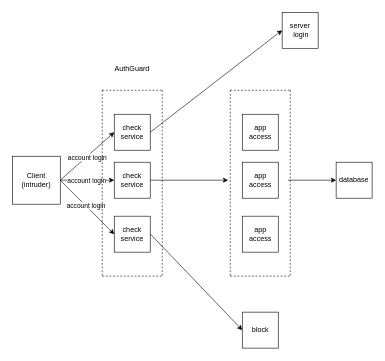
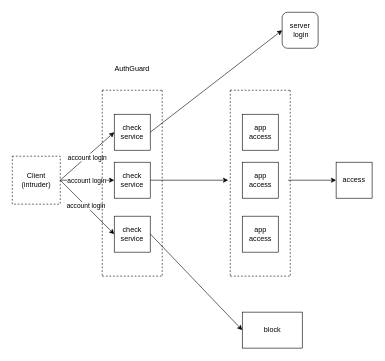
  <mxCell id="0" />
  <mxCell id="1" parent="0" />
- <mxCell id="2" value="Client&lt;br&gt;(intruder)" style="whiteSpace=wrap;html=1;aspect=fixed;" parent="1" vertex="1"><mxGeometry x="20" y="260" width="80" height="80" as="geometry" /></mxCell>
+ <mxCell id="2" value="Client&lt;br&gt;(intruder)" style="whiteSpace=wrap;html=1;aspect=fixed;dashed=1;" parent="1" vertex="1"><mxGeometry x="20" y="260" width="80" height="80" as="geometry" /></mxCell>
  <mxCell id="3" value="" style="endArrow=classic;html=1;rounded=0;exitX=1;exitY=0.5;exitDx=0;exitDy=0;entryX=0;entryY=0.5;entryDx=0;entryDy=0;" parent="1" source="2" target="7" edge="1"><mxGeometry width="50" height="50" relative="1" as="geometry"><mxPoint x="360" y="370" as="sourcePoint" /><mxPoint x="180" y="220" as="targetPoint" /><Array as="points" /></mxGeometry></mxCell>
  <mxCell id="4" value="account login" style="edgeLabel;html=1;align=center;verticalAlign=middle;resizable=0;points=[];" parent="3" vertex="1" connectable="0"><mxGeometry x="-0.037" y="-1" relative="1" as="geometry"><mxPoint y="-1" as="offset" /></mxGeometry></mxCell>
  <mxCell id="5" value="" style="endArrow=classic;html=1;rounded=0;exitX=1;exitY=0.5;exitDx=0;exitDy=0;entryX=0;entryY=0.5;entryDx=0;entryDy=0;" parent="1" source="12" target="8" edge="1"><mxGeometry width="50" height="50" relative="1" as="geometry"><mxPoint x="240" y="190" as="sourcePoint" /><mxPoint x="340" y="210" as="targetPoint" /><Array as="points" /></mxGeometry></mxCell>
  <mxCell id="6" value="" style="endArrow=classic;html=1;rounded=0;exitX=1;exitY=0.5;exitDx=0;exitDy=0;entryX=0;entryY=0.5;entryDx=0;entryDy=0;" parent="1" target="9" edge="1"><mxGeometry width="50" height="50" relative="1" as="geometry"><mxPoint x="480" y="300" as="sourcePoint" /><mxPoint x="570" y="360" as="targetPoint" /><Array as="points" /></mxGeometry></mxCell>
  <mxCell id="7" value="check service" style="whiteSpace=wrap;html=1;aspect=fixed;" parent="1" vertex="1"><mxGeometry x="190" y="270" width="60" height="60" as="geometry" /></mxCell>
- <mxCell id="8" value="server&lt;div&gt;&amp;nbsp;login&lt;/div&gt;" style="whiteSpace=wrap;html=1;aspect=fixed;" parent="1" vertex="1"><mxGeometry x="470" y="20" width="60" height="60" as="geometry" /></mxCell>
- <mxCell id="9" value="database" style="whiteSpace=wrap;html=1;aspect=fixed;" parent="1" vertex="1"><mxGeometry x="560" y="270" width="60" height="60" as="geometry" /></mxCell>
+ <mxCell id="8" value="server&lt;div&gt;&amp;nbsp;login&lt;/div&gt;" style="whiteSpace=wrap;html=1;aspect=fixed;rounded=1;" parent="1" vertex="1"><mxGeometry x="470" y="20" width="60" height="60" as="geometry" /></mxCell>
+ <mxCell id="9" value="access" style="whiteSpace=wrap;html=1;aspect=fixed;" parent="1" vertex="1"><mxGeometry x="560" y="270" width="60" height="60" as="geometry" /></mxCell>
  <mxCell id="10" value="" style="endArrow=classic;html=1;rounded=0;exitX=1;exitY=0.5;exitDx=0;exitDy=0;entryX=0;entryY=0.5;entryDx=0;entryDy=0;" parent="1" source="2" target="12" edge="1"><mxGeometry width="50" height="50" relative="1" as="geometry"><mxPoint x="105" y="220" as="sourcePoint" /><mxPoint x="195" y="220" as="targetPoint" /><Array as="points" /></mxGeometry></mxCell>
  <mxCell id="11" value="account login" style="edgeLabel;html=1;align=center;verticalAlign=middle;resizable=0;points=[];" parent="10" vertex="1" connectable="0"><mxGeometry x="-0.037" y="-1" relative="1" as="geometry"><mxPoint y="-1" as="offset" /></mxGeometry></mxCell>
  <mxCell id="12" value="check service" style="whiteSpace=wrap;html=1;aspect=fixed;" parent="1" vertex="1"><mxGeometry x="190" y="190" width="60" height="60" as="geometry" /></mxCell>
  <mxCell id="13" value="" style="endArrow=classic;html=1;rounded=0;exitX=1;exitY=0.5;exitDx=0;exitDy=0;entryX=0;entryY=0.5;entryDx=0;entryDy=0;" parent="1" source="2" target="15" edge="1"><mxGeometry width="50" height="50" relative="1" as="geometry"><mxPoint x="100" y="390" as="sourcePoint" /><mxPoint x="180" y="310" as="targetPoint" /><Array as="points" /></mxGeometry></mxCell>
  <mxCell id="14" value="account login" style="edgeLabel;html=1;align=center;verticalAlign=middle;resizable=0;points=[];" parent="13" vertex="1" connectable="0"><mxGeometry x="-0.037" y="-1" relative="1" as="geometry"><mxPoint y="-1" as="offset" /></mxGeometry></mxCell>
  <mxCell id="15" value="check service" style="whiteSpace=wrap;html=1;aspect=fixed;" parent="1" vertex="1"><mxGeometry x="190" y="360" width="60" height="60" as="geometry" /></mxCell>
  <mxCell id="16" value="" style="endArrow=classic;html=1;rounded=0;exitX=1;exitY=0.5;exitDx=0;exitDy=0;entryX=0;entryY=0.5;entryDx=0;entryDy=0;" parent="1" source="7" edge="1"><mxGeometry width="50" height="50" relative="1" as="geometry"><mxPoint x="250" y="300" as="sourcePoint" /><mxPoint x="380" y="300" as="targetPoint" /><Array as="points" /></mxGeometry></mxCell>
- <mxCell id="17" value="block" style="whiteSpace=wrap;html=1;aspect=fixed;" parent="1" vertex="1"><mxGeometry x="403.5" y="520" width="60" height="60" as="geometry" /></mxCell>
+ <mxCell id="17" value="block" style="whiteSpace=wrap;html=1;aspect=fixed;" parent="1" vertex="1"><mxGeometry x="403.5" y="520" width="100" height="60" as="geometry" /></mxCell>
  <mxCell id="18" value="" style="endArrow=none;dashed=1;html=1;rounded=0;" parent="1" edge="1"><mxGeometry width="50" height="50" relative="1" as="geometry"><mxPoint x="170" y="150" as="sourcePoint" /><mxPoint x="270" y="150" as="targetPoint" /></mxGeometry></mxCell>
  <mxCell id="19" value="" style="endArrow=none;dashed=1;html=1;rounded=0;" parent="1" edge="1"><mxGeometry width="50" height="50" relative="1" as="geometry"><mxPoint x="170" y="460" as="sourcePoint" /><mxPoint x="270" y="460" as="targetPoint" /></mxGeometry></mxCell>
  <mxCell id="20" value="" style="endArrow=none;dashed=1;html=1;rounded=0;" parent="1" edge="1"><mxGeometry width="50" height="50" relative="1" as="geometry"><mxPoint x="270" y="150" as="sourcePoint" /><mxPoint x="270" y="460" as="targetPoint" /></mxGeometry></mxCell>
  <mxCell id="21" value="" style="endArrow=none;dashed=1;html=1;rounded=0;" parent="1" edge="1"><mxGeometry width="50" height="50" relative="1" as="geometry"><mxPoint x="170" y="150" as="sourcePoint" /><mxPoint x="170" y="460" as="targetPoint" /></mxGeometry></mxCell>
  <mxCell id="22" value="app access" style="whiteSpace=wrap;html=1;aspect=fixed;" parent="1" vertex="1"><mxGeometry x="403.5" y="270" width="60" height="60" as="geometry" /></mxCell>
  <mxCell id="23" value="app access" style="whiteSpace=wrap;html=1;aspect=fixed;" parent="1" vertex="1"><mxGeometry x="403.5" y="190" width="60" height="60" as="geometry" /></mxCell>
  <mxCell id="24" value="app access" style="whiteSpace=wrap;html=1;aspect=fixed;" parent="1" vertex="1"><mxGeometry x="403.5" y="360" width="60" height="60" as="geometry" /></mxCell>
  <mxCell id="25" value="" style="endArrow=none;dashed=1;html=1;rounded=0;" parent="1" edge="1"><mxGeometry width="50" height="50" relative="1" as="geometry"><mxPoint x="383.5" y="150" as="sourcePoint" /><mxPoint x="483.5" y="150" as="targetPoint" /></mxGeometry></mxCell>
  <mxCell id="26" value="" style="endArrow=none;dashed=1;html=1;rounded=0;" parent="1" edge="1"><mxGeometry width="50" height="50" relative="1" as="geometry"><mxPoint x="383.5" y="460" as="sourcePoint" /><mxPoint x="483.5" y="460" as="targetPoint" /></mxGeometry></mxCell>
  <mxCell id="27" value="" style="endArrow=none;dashed=1;html=1;rounded=0;" parent="1" edge="1"><mxGeometry width="50" height="50" relative="1" as="geometry"><mxPoint x="483.5" y="150" as="sourcePoint" /><mxPoint x="483.5" y="460" as="targetPoint" /></mxGeometry></mxCell>
  <mxCell id="28" value="" style="endArrow=none;dashed=1;html=1;rounded=0;" parent="1" edge="1"><mxGeometry width="50" height="50" relative="1" as="geometry"><mxPoint x="383.5" y="150" as="sourcePoint" /><mxPoint x="383.5" y="460" as="targetPoint" /></mxGeometry></mxCell>
  <mxCell id="29" value="" style="endArrow=classic;html=1;rounded=0;exitX=1;exitY=0.5;exitDx=0;exitDy=0;entryX=0;entryY=0.5;entryDx=0;entryDy=0;" edge="1" parent="1" target="17"><mxGeometry width="50" height="50" relative="1" as="geometry"><mxPoint x="250" y="389.5" as="sourcePoint" /><mxPoint x="380" y="389.5" as="targetPoint" /><Array as="points" /></mxGeometry></mxCell>
  <mxCell id="30" value="AuthGuard" style="text;html=1;align=center;verticalAlign=middle;whiteSpace=wrap;rounded=0;" vertex="1" parent="1"><mxGeometry x="190" y="100" width="60" height="30" as="geometry" /></mxCell>
